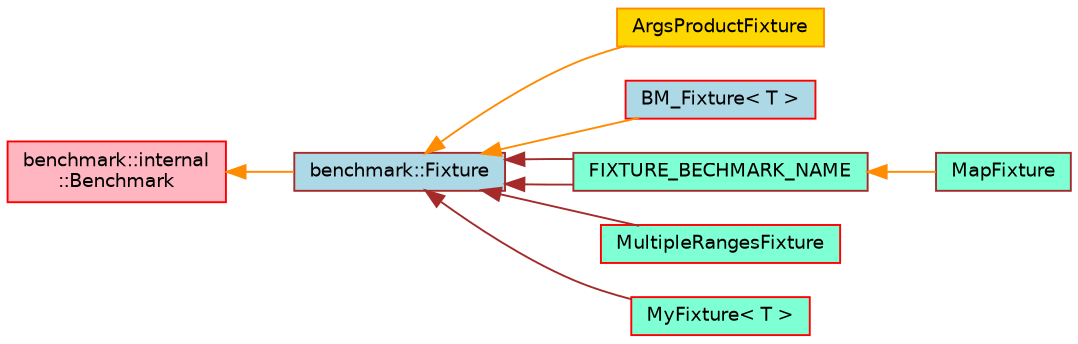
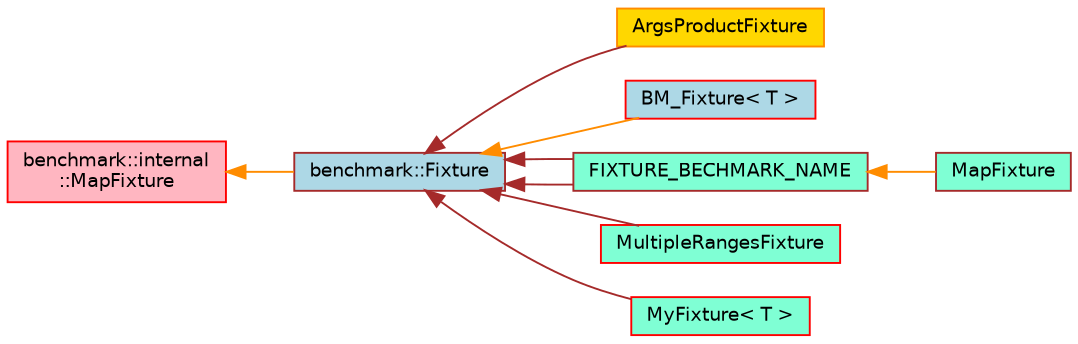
  digraph {
    rankdir=LR
    node [color=red fillcolor=aquamarine fontname=Helvetica fontsize=10 shape=record style=filled]
    edge [color=darkorange dir=back fontname=Helvetica fontsize=10 labelfontname=Helvetica labelfontsize=10 style=solid]
    n1 [color=brown fillcolor=lightblue fontcolor=black height=0.2 label="benchmark::Fixture" width=0.4]
    n2 [color=darkorange fillcolor=gold height=0.2 label=ArgsProductFixture width=0.4]
    n3 [fillcolor=lightblue height=0.2 label="BM_Fixture\< T \>" width=0.4]
    n4 [color=brown height=0.2 label=FIXTURE_BECHMARK_NAME width=0.4]
    n5 [height=0.2 label=MultipleRangesFixture width=0.4]
    n6 [height=0.2 label="MyFixture\< T \>" width=0.4]
    n7 [color=brown height=0.2 label=MapFixture width=0.4]
-   n8 [fillcolor=lightpink height=0.2 label="benchmark::internal\l::Benchmark" width=0.4]
-   n1 -> n2
+   n8 [fillcolor=lightpink height=0.2 label="benchmark::internal\l::MapFixture" width=0.4]
+   n1 -> n2 [color=brown]
    n1 -> n3
    n1 -> n4 [color=brown]
    n1 -> n4 [color=brown]
    n1 -> n5 [color=brown]
    n1 -> n6 [color=brown]
    n4 -> n7
    n8 -> n1
  }
